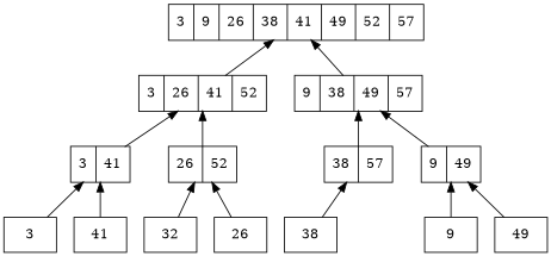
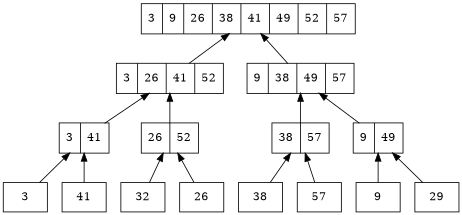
  digraph {
    rankdir=BT
    node [shape=box]
    3
    41
    n3 [label=32]
    26
    38
+   57
    9
-   49
+   49 [label=29]
    n9 [label="3|41" shape=record]
    n10 [label="26|52" shape=record]
    n11 [label="38|57" shape=record]
    n12 [label="9|49" shape=record]
    n13 [label="3|26|41|52" shape=record]
    n14 [label="9|38|49|57" shape=record]
    n15 [label="3|9|26|38|41|49|52|57" shape=record]
    subgraph sub_1 {
      rank=same
      3
      41
      n3
      26
      38
+     57
      9
      49
    }
    subgraph sub_2 {
      rank=same
      n9
      n10
      n11
      n12
    }
    subgraph sub_3 {
      rank=same
      n13
      n14
    }
    3 -> n9
    41 -> n9
    n3 -> n10
    26 -> n10
    38 -> n11
+   57 -> n11
    9 -> n12
    49 -> n12
    n9 -> n13
    n10 -> n13
    n11 -> n14
    n12 -> n14
    n13 -> n15
    n14 -> n15
  }
